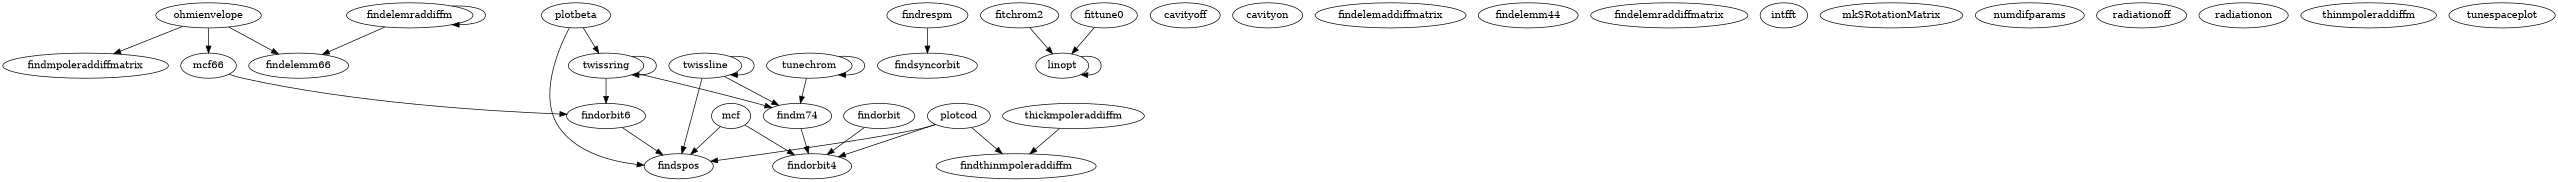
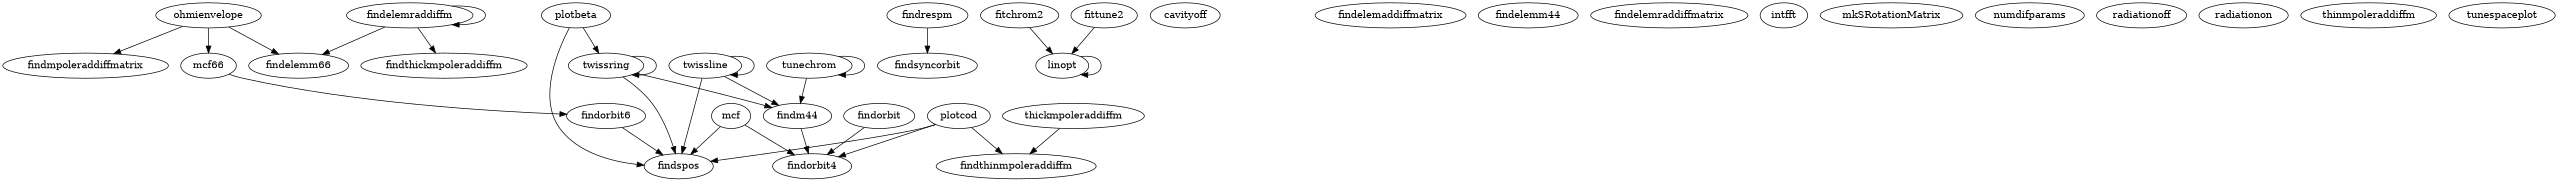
  digraph {
    findelemraddiffm
    findelemm66
-   findm44 [label=findm74]
+   findthickmpoleraddiffm
+   findm44
    findorbit4
    n6 [label=mcf66]
    findorbit6
    findspos
    findorbit
    findrespm
    findsyncorbit
    fitchrom2
    linopt
-   fittune2 [label=fittune0]
+   fittune2
    mcf
    ohmienvelope
    findmpoleraddiffmatrix
    plotbeta
    twissring
    plotcod
    findthinmpoleraddiffm
    thickmpoleraddiffm
    tunechrom
    twissline
    cavityoff
-   cavityon
    findelemaddiffmatrix
    findelemm44
    findelemraddiffmatrix
    intfft
    mkSRotationMatrix
    numdifparams
    radiationoff
    radiationon
    thinmpoleraddiffm
    tunespaceplot
    findelemraddiffm -> findelemraddiffm
    findelemraddiffm -> findelemm66
+   findelemraddiffm -> findthickmpoleraddiffm
    findm44 -> findorbit4
    n6 -> findorbit6
    findorbit6 -> findspos
    findorbit -> findorbit4
    findrespm -> findsyncorbit
    fitchrom2 -> linopt
    linopt -> linopt
    fittune2 -> linopt
    mcf -> findorbit4
    mcf -> findspos
    ohmienvelope -> findelemm66
    ohmienvelope -> n6
    ohmienvelope -> findmpoleraddiffmatrix
    plotbeta -> findspos
    plotbeta -> twissring
    twissring -> findm44
-   twissring -> findorbit6
+   twissring -> findspos
    twissring -> twissring
    plotcod -> findorbit4
    plotcod -> findspos
    plotcod -> findthinmpoleraddiffm
    thickmpoleraddiffm -> findthinmpoleraddiffm
    tunechrom -> findm44
    tunechrom -> tunechrom
    twissline -> findm44
    twissline -> findspos
    twissline -> twissline
  }
